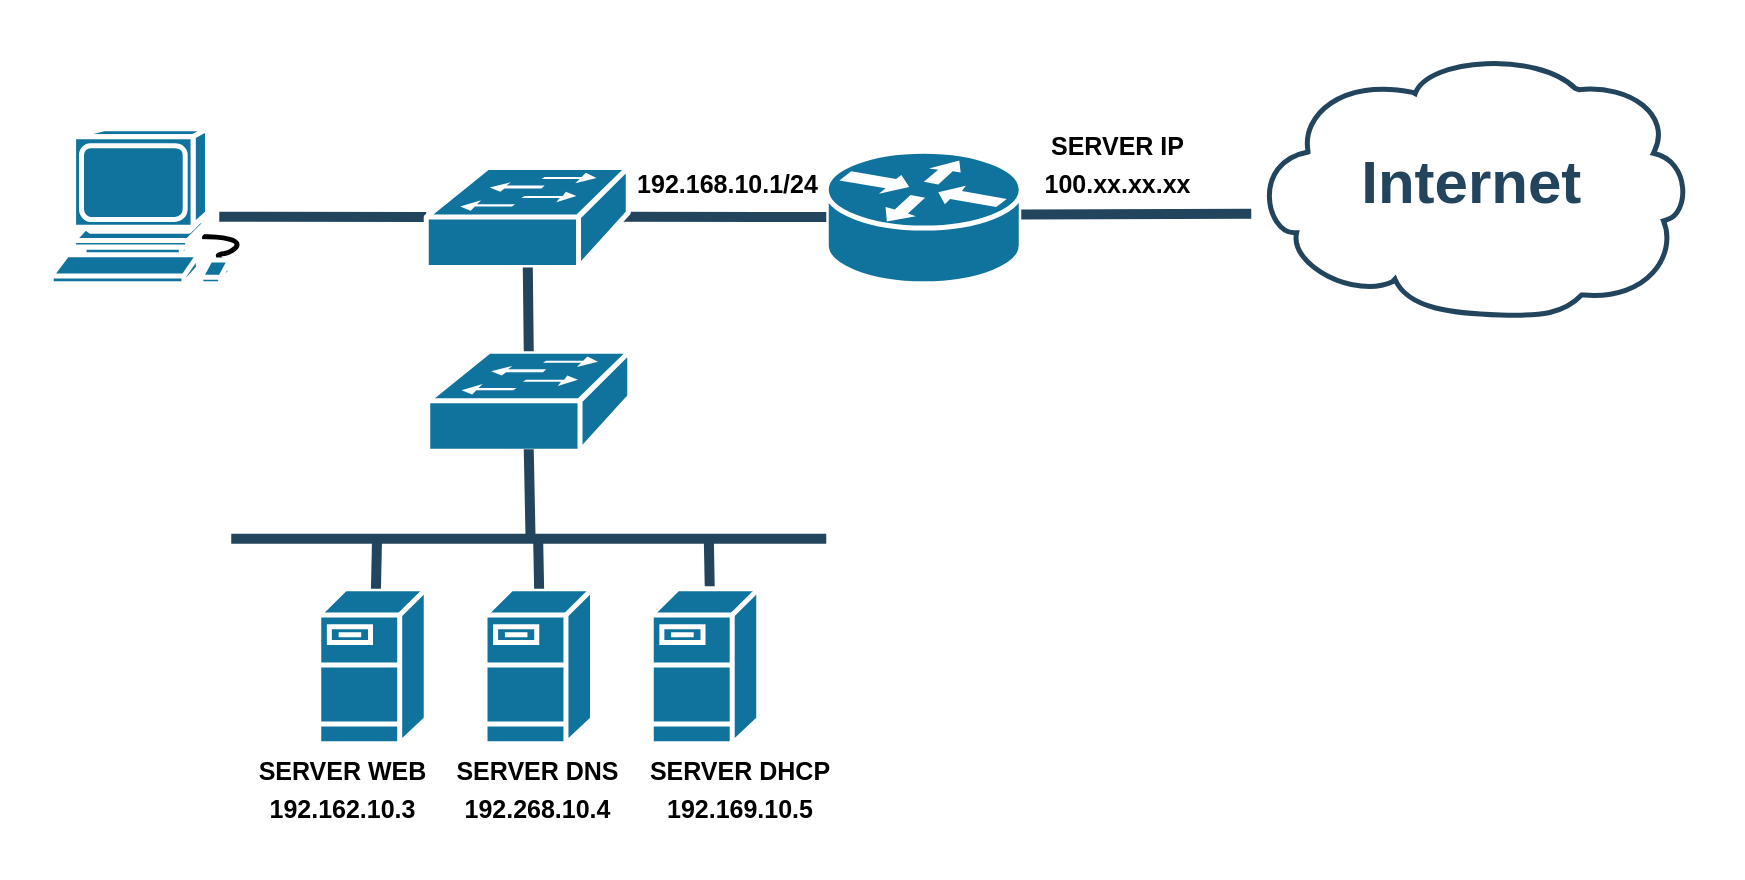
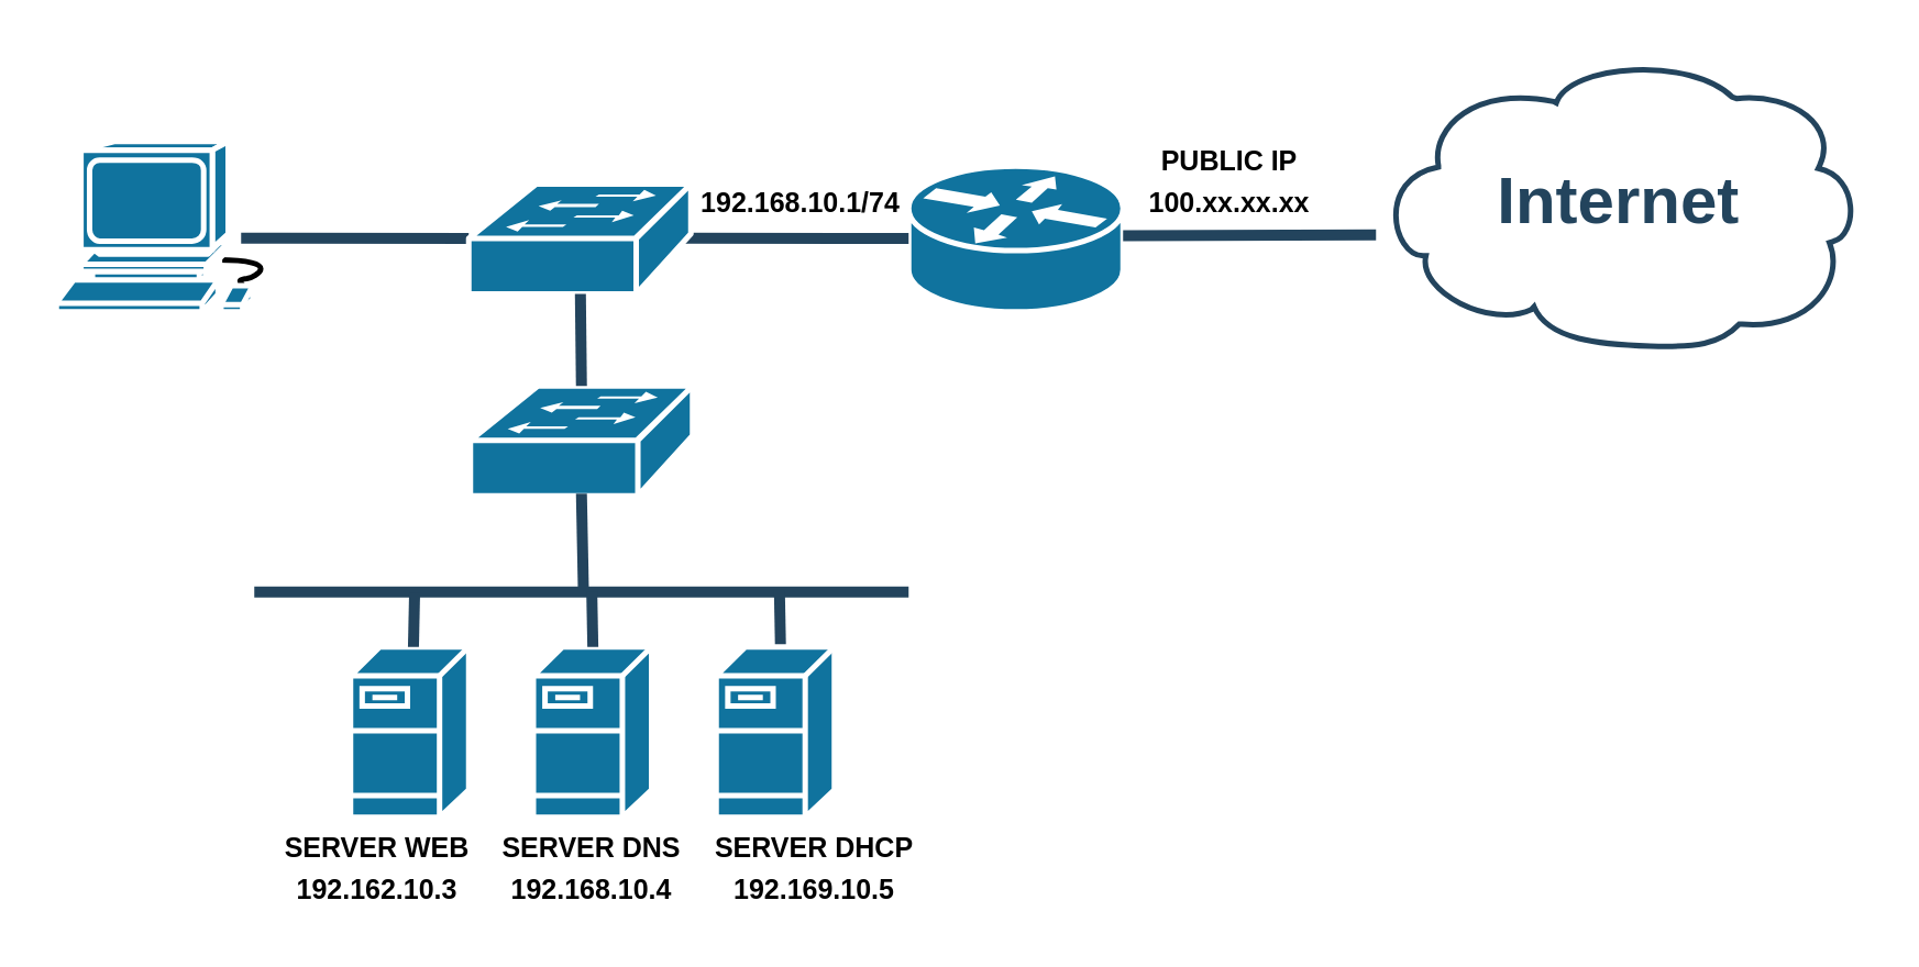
  <mxCell id="0" />
  <mxCell id="1" parent="0" />
  <mxCell id="2" value="" style="shape=mxgraph.cisco.routers.router;html=1;dashed=0;fillColor=#10739E;strokeColor=#ffffff;strokeWidth=2;verticalLabelPosition=bottom;verticalAlign=top;fontFamily=Helvetica;fontSize=36;fontColor=#FFB366" vertex="1" parent="1"><mxGeometry x="330" y="60" width="78" height="53" as="geometry" /></mxCell>
  <mxCell id="3" value="Internet" style="shape=mxgraph.cisco.storage.cloud;html=1;dashed=0;strokeColor=#23445D;fillColor=#ffffff;strokeWidth=2;fontFamily=Helvetica;fontSize=24;fontColor=#23445D;align=center;fontStyle=1" vertex="1" parent="1"><mxGeometry x="500" y="20" width="176" height="106" as="geometry" /></mxCell>
  <mxCell id="4" value="" style="elbow=horizontal;endArrow=none;html=1;strokeColor=#23445D;endFill=0;strokeWidth=4;rounded=1" edge="1" parent="1"><mxGeometry width="100" height="100" relative="1" as="geometry"><mxPoint x="500" y="85" as="sourcePoint" /><mxPoint x="408" y="85.328" as="targetPoint" /></mxGeometry></mxCell>
- <mxCell id="5" value="&lt;font style=&quot;font-size: 10px;&quot;&gt;SERVER IP&lt;br&gt;100.xx.xx.xx&lt;/font&gt;" style="text;html=1;strokeColor=none;fillColor=none;align=center;verticalAlign=middle;whiteSpace=wrap;rounded=0;fontStyle=1" vertex="1" parent="1"><mxGeometry x="408" y="50" width="78" height="30" as="geometry" /></mxCell>
+ <mxCell id="5" value="&lt;font style=&quot;font-size: 10px;&quot;&gt;PUBLIC IP&lt;br&gt;100.xx.xx.xx&lt;/font&gt;" style="text;html=1;strokeColor=none;fillColor=none;align=center;verticalAlign=middle;whiteSpace=wrap;rounded=0;fontStyle=1" vertex="1" parent="1"><mxGeometry x="408" y="50" width="78" height="30" as="geometry" /></mxCell>
  <mxCell id="6" value="" style="shape=mxgraph.cisco.switches.workgroup_switch;html=1;dashed=0;fillColor=#10739E;strokeColor=#ffffff;strokeWidth=2;verticalLabelPosition=bottom;verticalAlign=top;fontFamily=Helvetica;fontSize=36;fontColor=#FFB366" vertex="1" parent="1"><mxGeometry x="170" y="66.5" width="80.8" height="40" as="geometry" /></mxCell>
  <mxCell id="7" value="" style="elbow=horizontal;endArrow=none;html=1;strokeColor=#23445D;endFill=0;strokeWidth=4;rounded=1" edge="1" parent="1"><mxGeometry width="100" height="100" relative="1" as="geometry"><mxPoint x="170" y="86.29" as="sourcePoint" /><mxPoint x="87.2" y="86.21" as="targetPoint" /></mxGeometry></mxCell>
  <mxCell id="8" value="" style="shape=mxgraph.cisco.computers_and_peripherals.workstation;html=1;dashed=0;fillColor=#10739E;strokeColor=#ffffff;strokeWidth=2;verticalLabelPosition=bottom;verticalAlign=top;fontFamily=Helvetica;fontSize=36;fontColor=#FFB366" vertex="1" parent="1"><mxGeometry x="20" y="51" width="83" height="62" as="geometry" /></mxCell>
  <mxCell id="9" value="" style="elbow=horizontal;endArrow=none;html=1;strokeColor=#23445D;endFill=0;strokeWidth=4;rounded=1" edge="1" parent="1"><mxGeometry width="100" height="100" relative="1" as="geometry"><mxPoint x="330" y="86.29" as="sourcePoint" /><mxPoint x="247.2" y="86.21" as="targetPoint" /></mxGeometry></mxCell>
  <mxCell id="10" value="" style="shape=mxgraph.cisco.switches.workgroup_switch;html=1;dashed=0;fillColor=#10739E;strokeColor=#ffffff;strokeWidth=2;verticalLabelPosition=bottom;verticalAlign=top;fontFamily=Helvetica;fontSize=36;fontColor=#FFB366" vertex="1" parent="1"><mxGeometry x="170" y="66.5" width="80.8" height="40" as="geometry" /></mxCell>
  <mxCell id="11" value="" style="shape=mxgraph.cisco.switches.workgroup_switch;html=1;dashed=0;fillColor=#10739E;strokeColor=#ffffff;strokeWidth=2;verticalLabelPosition=bottom;verticalAlign=top;fontFamily=Helvetica;fontSize=36;fontColor=#FFB366" vertex="1" parent="1"><mxGeometry x="170.6" y="140" width="80.8" height="40" as="geometry" /></mxCell>
  <mxCell id="12" value="" style="elbow=horizontal;endArrow=none;html=1;strokeColor=#23445D;endFill=0;strokeWidth=4;rounded=1;exitX=0.5;exitY=0;exitDx=0;exitDy=0;exitPerimeter=0;" edge="1" parent="1" source="11" target="10"><mxGeometry width="100" height="100" relative="1" as="geometry"><mxPoint x="180" y="96.29" as="sourcePoint" /><mxPoint x="97.2" y="96.21" as="targetPoint" /></mxGeometry></mxCell>
  <mxCell id="13" value="" style="shape=mxgraph.cisco.servers.fileserver;html=1;dashed=0;fillColor=#10739E;strokeColor=#ffffff;strokeWidth=2;verticalLabelPosition=bottom;verticalAlign=top;fontFamily=Helvetica;fontSize=36;fontColor=#FFB366" vertex="1" parent="1"><mxGeometry x="127" y="235" width="43" height="62" as="geometry" /></mxCell>
  <mxCell id="14" value="" style="shape=mxgraph.cisco.servers.fileserver;html=1;dashed=0;fillColor=#10739E;strokeColor=#ffffff;strokeWidth=2;verticalLabelPosition=bottom;verticalAlign=top;fontFamily=Helvetica;fontSize=36;fontColor=#FFB366" vertex="1" parent="1"><mxGeometry x="193.5" y="235" width="43" height="62" as="geometry" /></mxCell>
  <mxCell id="15" value="" style="shape=mxgraph.cisco.servers.fileserver;html=1;dashed=0;fillColor=#10739E;strokeColor=#ffffff;strokeWidth=2;verticalLabelPosition=bottom;verticalAlign=top;fontFamily=Helvetica;fontSize=36;fontColor=#FFB366" vertex="1" parent="1"><mxGeometry x="260" y="235" width="43" height="62" as="geometry" /></mxCell>
  <mxCell id="16" value="" style="line;html=1;strokeColor=#23445D;" vertex="1" parent="1"><mxGeometry x="92" y="210" width="238" height="10" as="geometry" /></mxCell>
  <mxCell id="17" value="" style="elbow=horizontal;endArrow=none;html=1;strokeColor=#23445D;endFill=0;strokeWidth=4;rounded=1;entryX=0.5;entryY=0.98;entryDx=0;entryDy=0;entryPerimeter=0;exitX=0.503;exitY=0.433;exitDx=0;exitDy=0;exitPerimeter=0;" edge="1" parent="1" source="16" target="11"><mxGeometry width="100" height="100" relative="1" as="geometry"><mxPoint x="210" y="210" as="sourcePoint" /><mxPoint x="210.11" y="200" as="targetPoint" /></mxGeometry></mxCell>
  <mxCell id="18" value="" style="elbow=horizontal;endArrow=none;html=1;strokeColor=#23445D;endFill=0;strokeWidth=4;rounded=1;exitX=0.532;exitY=0;exitDx=0;exitDy=0;exitPerimeter=0;entryX=0.245;entryY=0.533;entryDx=0;entryDy=0;entryPerimeter=0;" edge="1" parent="1" source="13" target="16"><mxGeometry width="100" height="100" relative="1" as="geometry"><mxPoint x="161.408" y="235" as="sourcePoint" /><mxPoint x="161.47" y="220.58" as="targetPoint" /></mxGeometry></mxCell>
  <mxCell id="19" value="" style="elbow=horizontal;endArrow=none;html=1;strokeColor=#23445D;endFill=0;strokeWidth=4;rounded=1;exitX=0.496;exitY=0.442;exitDx=0;exitDy=0;exitPerimeter=0;entryX=0.29;entryY=0.5;entryDx=0;entryDy=0;entryPerimeter=0;" edge="1" parent="1"><mxGeometry width="100" height="100" relative="1" as="geometry"><mxPoint x="215.148" y="235" as="sourcePoint" /><mxPoint x="214.76" y="215" as="targetPoint" /></mxGeometry></mxCell>
  <mxCell id="20" value="" style="elbow=horizontal;endArrow=none;html=1;strokeColor=#23445D;endFill=0;strokeWidth=4;rounded=1;exitX=0.496;exitY=0.442;exitDx=0;exitDy=0;exitPerimeter=0;entryX=0.29;entryY=0.5;entryDx=0;entryDy=0;entryPerimeter=0;" edge="1" parent="1"><mxGeometry width="100" height="100" relative="1" as="geometry"><mxPoint x="283.388" y="234" as="sourcePoint" /><mxPoint x="283" y="214" as="targetPoint" /></mxGeometry></mxCell>
  <mxCell id="21" value="&lt;font style=&quot;font-size: 10px;&quot;&gt;SERVER WEB&lt;br&gt;192.162.10.3&lt;/font&gt;" style="text;html=1;strokeColor=none;fillColor=none;align=center;verticalAlign=middle;whiteSpace=wrap;rounded=0;fontStyle=1" vertex="1" parent="1"><mxGeometry x="92" y="300" width="90" height="30" as="geometry" /></mxCell>
- <mxCell id="22" value="&lt;font style=&quot;font-size: 10px;&quot;&gt;SERVER DNS&lt;br&gt;192.268.10.4&lt;/font&gt;" style="text;html=1;strokeColor=none;fillColor=none;align=center;verticalAlign=middle;whiteSpace=wrap;rounded=0;fontStyle=1" vertex="1" parent="1"><mxGeometry x="170" y="300" width="90" height="30" as="geometry" /></mxCell>
+ <mxCell id="22" value="&lt;font style=&quot;font-size: 10px;&quot;&gt;SERVER DNS&lt;br&gt;192.168.10.4&lt;/font&gt;" style="text;html=1;strokeColor=none;fillColor=none;align=center;verticalAlign=middle;whiteSpace=wrap;rounded=0;fontStyle=1" vertex="1" parent="1"><mxGeometry x="170" y="300" width="90" height="30" as="geometry" /></mxCell>
  <mxCell id="23" value="&lt;font style=&quot;font-size: 10px;&quot;&gt;SERVER DHCP&lt;br&gt;192.169.10.5&lt;/font&gt;" style="text;html=1;strokeColor=none;fillColor=none;align=center;verticalAlign=middle;whiteSpace=wrap;rounded=0;fontStyle=1" vertex="1" parent="1"><mxGeometry x="250.8" y="300" width="90" height="30" as="geometry" /></mxCell>
- <mxCell id="24" value="&lt;font style=&quot;font-size: 10px;&quot;&gt;192.168.10.1/24&lt;/font&gt;" style="text;html=1;strokeColor=none;fillColor=none;align=center;verticalAlign=middle;whiteSpace=wrap;rounded=0;fontStyle=1" vertex="1" parent="1"><mxGeometry x="252" y="58" width="78" height="30" as="geometry" /></mxCell>
+ <mxCell id="24" value="&lt;font style=&quot;font-size: 10px;&quot;&gt;192.168.10.1/74&lt;/font&gt;" style="text;html=1;strokeColor=none;fillColor=none;align=center;verticalAlign=middle;whiteSpace=wrap;rounded=0;fontStyle=1" vertex="1" parent="1"><mxGeometry x="252" y="58" width="78" height="30" as="geometry" /></mxCell>
